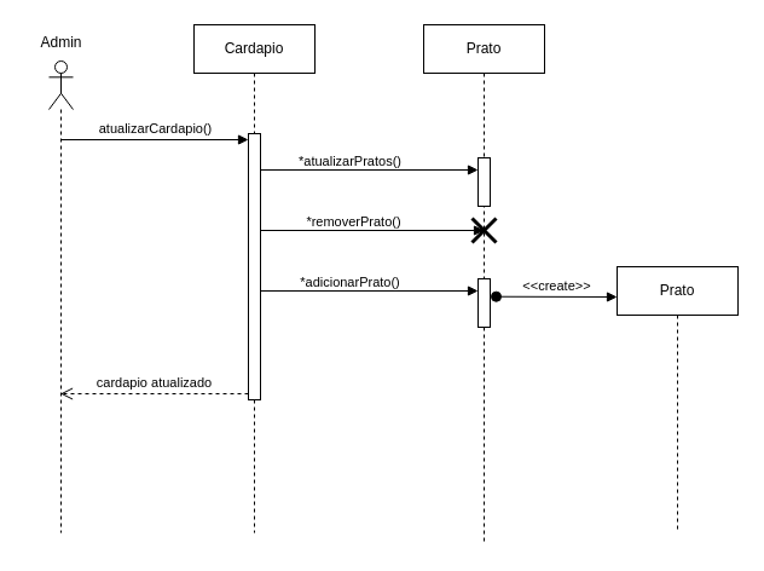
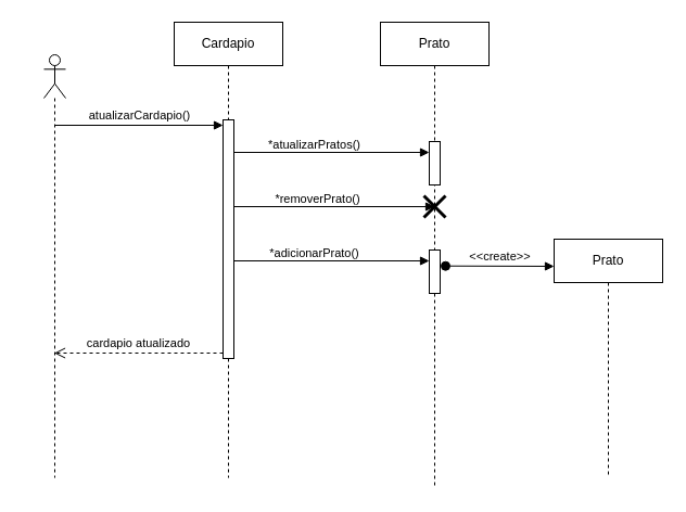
  <mxCell id="0" />
  <mxCell id="1" parent="0" />
  <mxCell id="2" value="" style="shape=umlLifeline;perimeter=lifelinePerimeter;whiteSpace=wrap;html=1;container=1;dropTarget=0;collapsible=0;recursiveResize=0;outlineConnect=0;portConstraint=eastwest;newEdgeStyle={&quot;curved&quot;:0,&quot;rounded&quot;:0};participant=umlActor;" vertex="1" parent="1"><mxGeometry x="40" y="50" width="20" height="390" as="geometry" /></mxCell>
- <mxCell id="3" value="Admin" style="text;html=1;align=center;verticalAlign=middle;resizable=0;points=[];autosize=1;strokeColor=none;fillColor=none;" vertex="1" parent="1"><mxGeometry x="20" y="20" width="60" height="30" as="geometry" /></mxCell>
  <mxCell id="4" value="Cardapio" style="shape=umlLifeline;perimeter=lifelinePerimeter;whiteSpace=wrap;html=1;container=1;dropTarget=0;collapsible=0;recursiveResize=0;outlineConnect=0;portConstraint=eastwest;newEdgeStyle={&quot;curved&quot;:0,&quot;rounded&quot;:0};" vertex="1" parent="1"><mxGeometry x="160" y="20" width="100" height="420" as="geometry" /></mxCell>
  <mxCell id="5" value="" style="html=1;points=[[0,0,0,0,5],[0,1,0,0,-5],[1,0,0,0,5],[1,1,0,0,-5]];perimeter=orthogonalPerimeter;outlineConnect=0;targetShapes=umlLifeline;portConstraint=eastwest;newEdgeStyle={&quot;curved&quot;:0,&quot;rounded&quot;:0};" vertex="1" parent="4"><mxGeometry x="45" y="90" width="10" height="220" as="geometry" /></mxCell>
  <mxCell id="6" value="atualizarCardapio()" style="html=1;verticalAlign=bottom;endArrow=block;curved=0;rounded=0;entryX=0;entryY=0;entryDx=0;entryDy=5;" edge="1" target="5" parent="1" source="2"><mxGeometry relative="1" as="geometry"><mxPoint x="140" y="115" as="sourcePoint" /></mxGeometry></mxCell>
  <mxCell id="7" value="cardapio atualizado" style="html=1;verticalAlign=bottom;endArrow=open;dashed=1;endSize=8;curved=0;rounded=0;exitX=0;exitY=1;exitDx=0;exitDy=-5;" edge="1" source="5" parent="1" target="2"><mxGeometry relative="1" as="geometry"><mxPoint x="140" y="185" as="targetPoint" /></mxGeometry></mxCell>
  <mxCell id="8" value="Prato" style="shape=umlLifeline;perimeter=lifelinePerimeter;whiteSpace=wrap;html=1;container=1;dropTarget=0;collapsible=0;recursiveResize=0;outlineConnect=0;portConstraint=eastwest;newEdgeStyle={&quot;curved&quot;:0,&quot;rounded&quot;:0};" vertex="1" parent="1"><mxGeometry x="350" y="20" width="100" height="430" as="geometry" /></mxCell>
  <mxCell id="9" value="" style="html=1;points=[[0,0,0,0,5],[0,1,0,0,-5],[1,0,0,0,5],[1,1,0,0,-5]];perimeter=orthogonalPerimeter;outlineConnect=0;targetShapes=umlLifeline;portConstraint=eastwest;newEdgeStyle={&quot;curved&quot;:0,&quot;rounded&quot;:0};" vertex="1" parent="8"><mxGeometry x="45" y="110" width="10" height="40" as="geometry" /></mxCell>
  <mxCell id="10" value="" style="shape=umlDestroy;whiteSpace=wrap;html=1;strokeWidth=3;targetShapes=umlLifeline;" vertex="1" parent="8"><mxGeometry x="40" y="160" width="20" height="20" as="geometry" /></mxCell>
  <mxCell id="11" value="" style="html=1;points=[[0,0,0,0,5],[0,1,0,0,-5],[1,0,0,0,5],[1,1,0,0,-5]];perimeter=orthogonalPerimeter;outlineConnect=0;targetShapes=umlLifeline;portConstraint=eastwest;newEdgeStyle={&quot;curved&quot;:0,&quot;rounded&quot;:0};" vertex="1" parent="8"><mxGeometry x="45" y="210" width="10" height="40" as="geometry" /></mxCell>
  <mxCell id="12" value="" style="html=1;verticalAlign=bottom;endArrow=block;curved=0;rounded=0;" edge="1" parent="1"><mxGeometry relative="1" as="geometry"><mxPoint x="215" y="190" as="sourcePoint" /><mxPoint x="400" y="190" as="targetPoint" /></mxGeometry></mxCell>
  <mxCell id="13" value="*removerPrato()" style="edgeLabel;html=1;align=center;verticalAlign=middle;resizable=0;points=[];" vertex="1" connectable="0" parent="12"><mxGeometry x="-0.032" y="2" relative="1" as="geometry"><mxPoint x="-14" y="-6" as="offset" /></mxGeometry></mxCell>
  <mxCell id="14" value="" style="html=1;verticalAlign=bottom;endArrow=block;curved=0;rounded=0;" edge="1" parent="1"><mxGeometry relative="1" as="geometry"><mxPoint x="215" y="140" as="sourcePoint" /><mxPoint x="395" y="140" as="targetPoint" /></mxGeometry></mxCell>
  <mxCell id="15" value="*atualizarPratos()" style="edgeLabel;html=1;align=center;verticalAlign=middle;resizable=0;points=[];" vertex="1" connectable="0" parent="14"><mxGeometry x="-0.032" y="2" relative="1" as="geometry"><mxPoint x="-14" y="-6" as="offset" /></mxGeometry></mxCell>
  <mxCell id="16" value="" style="html=1;verticalAlign=bottom;endArrow=block;curved=0;rounded=0;" edge="1" parent="1" target="11"><mxGeometry relative="1" as="geometry"><mxPoint x="215" y="240" as="sourcePoint" /><mxPoint x="390" y="240" as="targetPoint" /></mxGeometry></mxCell>
  <mxCell id="17" value="*adicionarPrato()" style="edgeLabel;html=1;align=center;verticalAlign=middle;resizable=0;points=[];" vertex="1" connectable="0" parent="16"><mxGeometry x="-0.032" y="2" relative="1" as="geometry"><mxPoint x="-14" y="-6" as="offset" /></mxGeometry></mxCell>
  <mxCell id="18" value="Prato" style="shape=umlLifeline;perimeter=lifelinePerimeter;whiteSpace=wrap;html=1;container=1;dropTarget=0;collapsible=0;recursiveResize=0;outlineConnect=0;portConstraint=eastwest;newEdgeStyle={&quot;curved&quot;:0,&quot;rounded&quot;:0};" vertex="1" parent="1"><mxGeometry x="510" y="220" width="100" height="220" as="geometry" /></mxCell>
  <mxCell id="19" value="&amp;lt;&amp;lt;create&amp;gt;&amp;gt;" style="html=1;verticalAlign=bottom;startArrow=oval;startFill=1;endArrow=block;startSize=8;curved=0;rounded=0;" edge="1" parent="1"><mxGeometry x="0.006" width="60" relative="1" as="geometry"><mxPoint x="410" y="244.71" as="sourcePoint" /><mxPoint x="510" y="245" as="targetPoint" /><mxPoint as="offset" /></mxGeometry></mxCell>
